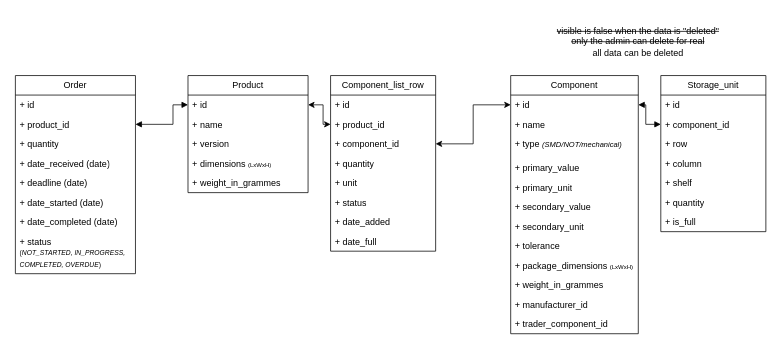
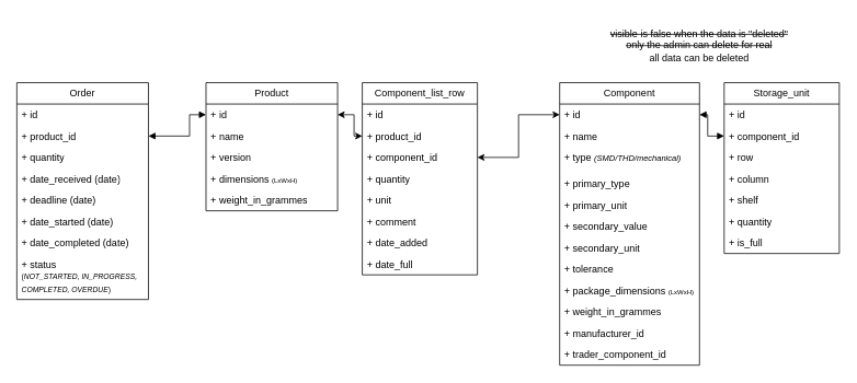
  <mxCell id="0" />
  <mxCell id="1" parent="0" />
  <mxCell id="2" style="edgeStyle=orthogonalEdgeStyle;rounded=0;html=1;labelBackgroundColor=none;endArrow=none;endFill=0;endSize=8;fontFamily=Verdana;fontSize=12;align=left;" parent="1" edge="1"><mxGeometry relative="1" as="geometry"><Array as="points"><mxPoint x="100" y="100" /><mxPoint x="660" y="100" /></Array><mxPoint x="100" y="215" as="sourcePoint" /></mxGeometry></mxCell>
  <mxCell id="3" value="Order" style="swimlane;fontStyle=0;childLayout=stackLayout;horizontal=1;startSize=26;fillColor=none;horizontalStack=0;resizeParent=1;resizeParentMax=0;resizeLast=0;collapsible=1;marginBottom=0;whiteSpace=wrap;html=1;" parent="1" vertex="1"><mxGeometry x="20" y="100" width="160" height="264" as="geometry" /></mxCell>
  <mxCell id="4" value="+ id" style="text;strokeColor=none;fillColor=none;align=left;verticalAlign=top;spacingLeft=4;spacingRight=4;overflow=hidden;rotatable=0;points=[[0,0.5],[1,0.5]];portConstraint=eastwest;whiteSpace=wrap;html=1;" parent="3" vertex="1"><mxGeometry y="26" width="160" height="26" as="geometry" /></mxCell>
  <mxCell id="5" value="+ product_id" style="text;strokeColor=none;fillColor=none;align=left;verticalAlign=top;spacingLeft=4;spacingRight=4;overflow=hidden;rotatable=0;points=[[0,0.5],[1,0.5]];portConstraint=eastwest;whiteSpace=wrap;html=1;" parent="3" vertex="1"><mxGeometry y="52" width="160" height="26" as="geometry" /></mxCell>
  <mxCell id="6" value="+ quantity" style="text;strokeColor=none;fillColor=none;align=left;verticalAlign=top;spacingLeft=4;spacingRight=4;overflow=hidden;rotatable=0;points=[[0,0.5],[1,0.5]];portConstraint=eastwest;whiteSpace=wrap;html=1;" parent="3" vertex="1"><mxGeometry y="78" width="160" height="26" as="geometry" /></mxCell>
  <mxCell id="7" value="+ date_received (date)" style="text;strokeColor=none;fillColor=none;align=left;verticalAlign=top;spacingLeft=4;spacingRight=4;overflow=hidden;rotatable=0;points=[[0,0.5],[1,0.5]];portConstraint=eastwest;whiteSpace=wrap;html=1;" parent="3" vertex="1"><mxGeometry y="104" width="160" height="26" as="geometry" /></mxCell>
  <mxCell id="8" value="+ deadline (date)" style="text;strokeColor=none;fillColor=none;align=left;verticalAlign=top;spacingLeft=4;spacingRight=4;overflow=hidden;rotatable=0;points=[[0,0.5],[1,0.5]];portConstraint=eastwest;whiteSpace=wrap;html=1;" parent="3" vertex="1"><mxGeometry y="130" width="160" height="26" as="geometry" /></mxCell>
  <mxCell id="9" value="+ date_started (date)" style="text;strokeColor=none;fillColor=none;align=left;verticalAlign=top;spacingLeft=4;spacingRight=4;overflow=hidden;rotatable=0;points=[[0,0.5],[1,0.5]];portConstraint=eastwest;whiteSpace=wrap;html=1;" parent="3" vertex="1"><mxGeometry y="156" width="160" height="26" as="geometry" /></mxCell>
  <mxCell id="10" value="+ date_completed (date)" style="text;strokeColor=none;fillColor=none;align=left;verticalAlign=top;spacingLeft=4;spacingRight=4;overflow=hidden;rotatable=0;points=[[0,0.5],[1,0.5]];portConstraint=eastwest;whiteSpace=wrap;html=1;" parent="3" vertex="1"><mxGeometry y="182" width="160" height="26" as="geometry" /></mxCell>
  <mxCell id="11" value="+ status&lt;br&gt;&lt;font style=&quot;font-size: 9px;&quot;&gt;(&lt;font style=&quot;font-size: 9px;&quot;&gt;&lt;i&gt;NOT_STARTED, IN_PROGRESS, COMPLETED, OVERDUE&lt;/i&gt;&lt;/font&gt;&lt;span style=&quot;background-color: initial;&quot;&gt;)&lt;/span&gt;&lt;/font&gt;" style="text;strokeColor=none;fillColor=none;align=left;verticalAlign=top;spacingLeft=4;spacingRight=4;overflow=hidden;rotatable=0;points=[[0,0.5],[1,0.5]];portConstraint=eastwest;whiteSpace=wrap;html=1;" parent="3" vertex="1"><mxGeometry y="208" width="160" height="56" as="geometry" /></mxCell>
  <mxCell id="12" value="Product" style="swimlane;fontStyle=0;childLayout=stackLayout;horizontal=1;startSize=26;fillColor=none;horizontalStack=0;resizeParent=1;resizeParentMax=0;resizeLast=0;collapsible=1;marginBottom=0;whiteSpace=wrap;html=1;" parent="1" vertex="1"><mxGeometry x="250" y="100" width="160" height="156" as="geometry" /></mxCell>
  <mxCell id="13" value="+ id" style="text;strokeColor=none;fillColor=none;align=left;verticalAlign=top;spacingLeft=4;spacingRight=4;overflow=hidden;rotatable=0;points=[[0,0.5],[1,0.5]];portConstraint=eastwest;whiteSpace=wrap;html=1;" parent="12" vertex="1"><mxGeometry y="26" width="160" height="26" as="geometry" /></mxCell>
  <mxCell id="14" value="+ name" style="text;strokeColor=none;fillColor=none;align=left;verticalAlign=top;spacingLeft=4;spacingRight=4;overflow=hidden;rotatable=0;points=[[0,0.5],[1,0.5]];portConstraint=eastwest;whiteSpace=wrap;html=1;" parent="12" vertex="1"><mxGeometry y="52" width="160" height="26" as="geometry" /></mxCell>
  <mxCell id="15" value="+ version" style="text;strokeColor=none;fillColor=none;align=left;verticalAlign=top;spacingLeft=4;spacingRight=4;overflow=hidden;rotatable=0;points=[[0,0.5],[1,0.5]];portConstraint=eastwest;whiteSpace=wrap;html=1;" parent="12" vertex="1"><mxGeometry y="78" width="160" height="26" as="geometry" /></mxCell>
  <mxCell id="16" value="+ dimensions &lt;font style=&quot;font-size: 8px;&quot;&gt;(LxWxH)&lt;/font&gt;" style="text;strokeColor=none;fillColor=none;align=left;verticalAlign=top;spacingLeft=4;spacingRight=4;overflow=hidden;rotatable=0;points=[[0,0.5],[1,0.5]];portConstraint=eastwest;whiteSpace=wrap;html=1;" parent="12" vertex="1"><mxGeometry y="104" width="160" height="26" as="geometry" /></mxCell>
  <mxCell id="17" value="+ weight_in_grammes" style="text;strokeColor=none;fillColor=none;align=left;verticalAlign=top;spacingLeft=4;spacingRight=4;overflow=hidden;rotatable=0;points=[[0,0.5],[1,0.5]];portConstraint=eastwest;whiteSpace=wrap;html=1;" parent="12" vertex="1"><mxGeometry y="130" width="160" height="26" as="geometry" /></mxCell>
  <mxCell id="18" value="" style="endArrow=block;startArrow=block;endFill=1;startFill=1;html=1;rounded=0;exitX=1;exitY=0.5;exitDx=0;exitDy=0;entryX=0;entryY=0.5;entryDx=0;entryDy=0;edgeStyle=orthogonalEdgeStyle;" parent="1" source="5" target="13" edge="1"><mxGeometry width="160" relative="1" as="geometry"><mxPoint x="345" y="50" as="sourcePoint" /><mxPoint x="505" y="50" as="targetPoint" /><Array as="points"><mxPoint x="230" y="165" /><mxPoint x="230" y="139" /></Array></mxGeometry></mxCell>
  <mxCell id="19" value="&lt;strike&gt;visible is false when the data is &quot;deleted&quot;&lt;/strike&gt;&lt;br&gt;&lt;strike&gt;only the admin can delete for real&lt;br&gt;&lt;/strike&gt;all data can be deleted" style="text;html=1;strokeColor=none;fillColor=none;align=center;verticalAlign=middle;whiteSpace=wrap;rounded=0;" parent="1" vertex="1"><mxGeometry x="710" y="20" width="280" height="70" as="geometry" /></mxCell>
  <mxCell id="20" value="Component" style="swimlane;fontStyle=0;childLayout=stackLayout;horizontal=1;startSize=26;fillColor=none;horizontalStack=0;resizeParent=1;resizeParentMax=0;resizeLast=0;collapsible=1;marginBottom=0;whiteSpace=wrap;html=1;" parent="1" vertex="1"><mxGeometry x="680" y="100" width="170" height="344" as="geometry" /></mxCell>
  <mxCell id="21" value="+ id" style="text;strokeColor=none;fillColor=none;align=left;verticalAlign=top;spacingLeft=4;spacingRight=4;overflow=hidden;rotatable=0;points=[[0,0.5],[1,0.5]];portConstraint=eastwest;whiteSpace=wrap;html=1;" parent="20" vertex="1"><mxGeometry y="26" width="170" height="26" as="geometry" /></mxCell>
  <mxCell id="22" value="+ name" style="text;strokeColor=none;fillColor=none;align=left;verticalAlign=top;spacingLeft=4;spacingRight=4;overflow=hidden;rotatable=0;points=[[0,0.5],[1,0.5]];portConstraint=eastwest;whiteSpace=wrap;html=1;" parent="20" vertex="1"><mxGeometry y="52" width="170" height="26" as="geometry" /></mxCell>
- <mxCell id="23" value="+ type &lt;i&gt;&lt;font style=&quot;font-size: 10px;&quot;&gt;(SMD/NOT/mechanical)&lt;/font&gt;&lt;/i&gt;" style="text;strokeColor=none;fillColor=none;align=left;verticalAlign=top;spacingLeft=4;spacingRight=4;overflow=hidden;rotatable=0;points=[[0,0.5],[1,0.5]];portConstraint=eastwest;whiteSpace=wrap;html=1;" parent="20" vertex="1"><mxGeometry y="78" width="170" height="32" as="geometry" /></mxCell>
- <mxCell id="24" value="+ primary_value" style="text;strokeColor=none;fillColor=none;align=left;verticalAlign=top;spacingLeft=4;spacingRight=4;overflow=hidden;rotatable=0;points=[[0,0.5],[1,0.5]];portConstraint=eastwest;whiteSpace=wrap;html=1;" parent="20" vertex="1"><mxGeometry y="110" width="170" height="26" as="geometry" /></mxCell>
+ <mxCell id="23" value="+ type &lt;i&gt;&lt;font style=&quot;font-size: 10px;&quot;&gt;(SMD/THD/mechanical)&lt;/font&gt;&lt;/i&gt;" style="text;strokeColor=none;fillColor=none;align=left;verticalAlign=top;spacingLeft=4;spacingRight=4;overflow=hidden;rotatable=0;points=[[0,0.5],[1,0.5]];portConstraint=eastwest;whiteSpace=wrap;html=1;" parent="20" vertex="1"><mxGeometry y="78" width="170" height="32" as="geometry" /></mxCell>
+ <mxCell id="24" value="+ primary_type" style="text;strokeColor=none;fillColor=none;align=left;verticalAlign=top;spacingLeft=4;spacingRight=4;overflow=hidden;rotatable=0;points=[[0,0.5],[1,0.5]];portConstraint=eastwest;whiteSpace=wrap;html=1;" parent="20" vertex="1"><mxGeometry y="110" width="170" height="26" as="geometry" /></mxCell>
  <mxCell id="25" value="+ primary_unit" style="text;strokeColor=none;fillColor=none;align=left;verticalAlign=top;spacingLeft=4;spacingRight=4;overflow=hidden;rotatable=0;points=[[0,0.5],[1,0.5]];portConstraint=eastwest;whiteSpace=wrap;html=1;" parent="20" vertex="1"><mxGeometry y="136" width="170" height="26" as="geometry" /></mxCell>
  <mxCell id="26" value="+ secondary_value" style="text;strokeColor=none;fillColor=none;align=left;verticalAlign=top;spacingLeft=4;spacingRight=4;overflow=hidden;rotatable=0;points=[[0,0.5],[1,0.5]];portConstraint=eastwest;whiteSpace=wrap;html=1;" parent="20" vertex="1"><mxGeometry y="162" width="170" height="26" as="geometry" /></mxCell>
  <mxCell id="27" value="+ secondary_unit" style="text;strokeColor=none;fillColor=none;align=left;verticalAlign=top;spacingLeft=4;spacingRight=4;overflow=hidden;rotatable=0;points=[[0,0.5],[1,0.5]];portConstraint=eastwest;whiteSpace=wrap;html=1;" parent="20" vertex="1"><mxGeometry y="188" width="170" height="26" as="geometry" /></mxCell>
  <mxCell id="28" value="+ tolerance" style="text;strokeColor=none;fillColor=none;align=left;verticalAlign=top;spacingLeft=4;spacingRight=4;overflow=hidden;rotatable=0;points=[[0,0.5],[1,0.5]];portConstraint=eastwest;whiteSpace=wrap;html=1;" parent="20" vertex="1"><mxGeometry y="214" width="170" height="26" as="geometry" /></mxCell>
  <mxCell id="29" value="+ package_dimensions &lt;font style=&quot;font-size: 8px;&quot;&gt;(LxWxH)&lt;/font&gt;" style="text;strokeColor=none;fillColor=none;align=left;verticalAlign=top;spacingLeft=4;spacingRight=4;overflow=hidden;rotatable=0;points=[[0,0.5],[1,0.5]];portConstraint=eastwest;whiteSpace=wrap;html=1;" parent="20" vertex="1"><mxGeometry y="240" width="170" height="26" as="geometry" /></mxCell>
  <mxCell id="30" value="+ weight_in_grammes" style="text;strokeColor=none;fillColor=none;align=left;verticalAlign=top;spacingLeft=4;spacingRight=4;overflow=hidden;rotatable=0;points=[[0,0.5],[1,0.5]];portConstraint=eastwest;whiteSpace=wrap;html=1;" parent="20" vertex="1"><mxGeometry y="266" width="170" height="26" as="geometry" /></mxCell>
  <mxCell id="31" value="+ manufacturer_id" style="text;strokeColor=none;fillColor=none;align=left;verticalAlign=top;spacingLeft=4;spacingRight=4;overflow=hidden;rotatable=0;points=[[0,0.5],[1,0.5]];portConstraint=eastwest;whiteSpace=wrap;html=1;" parent="20" vertex="1"><mxGeometry y="292" width="170" height="26" as="geometry" /></mxCell>
  <mxCell id="32" value="+ trader_component_id" style="text;strokeColor=none;fillColor=none;align=left;verticalAlign=top;spacingLeft=4;spacingRight=4;overflow=hidden;rotatable=0;points=[[0,0.5],[1,0.5]];portConstraint=eastwest;whiteSpace=wrap;html=1;" parent="20" vertex="1"><mxGeometry y="318" width="170" height="26" as="geometry" /></mxCell>
  <mxCell id="33" value="Storage_unit" style="swimlane;fontStyle=0;childLayout=stackLayout;horizontal=1;startSize=26;fillColor=none;horizontalStack=0;resizeParent=1;resizeParentMax=0;resizeLast=0;collapsible=1;marginBottom=0;whiteSpace=wrap;html=1;" parent="1" vertex="1"><mxGeometry x="880" y="100" width="140" height="208" as="geometry" /></mxCell>
  <mxCell id="34" value="+ id" style="text;strokeColor=none;fillColor=none;align=left;verticalAlign=top;spacingLeft=4;spacingRight=4;overflow=hidden;rotatable=0;points=[[0,0.5],[1,0.5]];portConstraint=eastwest;whiteSpace=wrap;html=1;" parent="33" vertex="1"><mxGeometry y="26" width="140" height="26" as="geometry" /></mxCell>
  <mxCell id="35" value="+ component_id" style="text;strokeColor=none;fillColor=none;align=left;verticalAlign=top;spacingLeft=4;spacingRight=4;overflow=hidden;rotatable=0;points=[[0,0.5],[1,0.5]];portConstraint=eastwest;whiteSpace=wrap;html=1;" parent="33" vertex="1"><mxGeometry y="52" width="140" height="26" as="geometry" /></mxCell>
  <mxCell id="36" value="+ row" style="text;strokeColor=none;fillColor=none;align=left;verticalAlign=top;spacingLeft=4;spacingRight=4;overflow=hidden;rotatable=0;points=[[0,0.5],[1,0.5]];portConstraint=eastwest;whiteSpace=wrap;html=1;" parent="33" vertex="1"><mxGeometry y="78" width="140" height="26" as="geometry" /></mxCell>
  <mxCell id="37" value="+ column" style="text;strokeColor=none;fillColor=none;align=left;verticalAlign=top;spacingLeft=4;spacingRight=4;overflow=hidden;rotatable=0;points=[[0,0.5],[1,0.5]];portConstraint=eastwest;whiteSpace=wrap;html=1;" parent="33" vertex="1"><mxGeometry y="104" width="140" height="26" as="geometry" /></mxCell>
  <mxCell id="38" value="+ shelf" style="text;strokeColor=none;fillColor=none;align=left;verticalAlign=top;spacingLeft=4;spacingRight=4;overflow=hidden;rotatable=0;points=[[0,0.5],[1,0.5]];portConstraint=eastwest;whiteSpace=wrap;html=1;" parent="33" vertex="1"><mxGeometry y="130" width="140" height="26" as="geometry" /></mxCell>
  <mxCell id="39" value="+ quantity" style="text;strokeColor=none;fillColor=none;align=left;verticalAlign=top;spacingLeft=4;spacingRight=4;overflow=hidden;rotatable=0;points=[[0,0.5],[1,0.5]];portConstraint=eastwest;whiteSpace=wrap;html=1;" parent="33" vertex="1"><mxGeometry y="156" width="140" height="26" as="geometry" /></mxCell>
  <mxCell id="40" value="+ is_full" style="text;strokeColor=none;fillColor=none;align=left;verticalAlign=top;spacingLeft=4;spacingRight=4;overflow=hidden;rotatable=0;points=[[0,0.5],[1,0.5]];portConstraint=eastwest;whiteSpace=wrap;html=1;" parent="33" vertex="1"><mxGeometry y="182" width="140" height="26" as="geometry" /></mxCell>
  <mxCell id="41" value="" style="endArrow=block;startArrow=block;endFill=1;startFill=1;html=1;rounded=0;exitX=1;exitY=0.5;exitDx=0;exitDy=0;entryX=0;entryY=0.5;entryDx=0;entryDy=0;edgeStyle=orthogonalEdgeStyle;" parent="1" source="21" target="35" edge="1"><mxGeometry width="160" relative="1" as="geometry"><mxPoint x="920" y="294" as="sourcePoint" /><mxPoint x="1080" y="294" as="targetPoint" /><Array as="points"><mxPoint x="860" y="139" /><mxPoint x="860" y="165" /></Array></mxGeometry></mxCell>
  <mxCell id="42" value="Component_list_row" style="swimlane;fontStyle=0;childLayout=stackLayout;horizontal=1;startSize=26;fillColor=none;horizontalStack=0;resizeParent=1;resizeParentMax=0;resizeLast=0;collapsible=1;marginBottom=0;whiteSpace=wrap;html=1;" parent="1" vertex="1"><mxGeometry x="440" y="100" width="140" height="234" as="geometry" /></mxCell>
  <mxCell id="43" value="+ id" style="text;strokeColor=none;fillColor=none;align=left;verticalAlign=top;spacingLeft=4;spacingRight=4;overflow=hidden;rotatable=0;points=[[0,0.5],[1,0.5]];portConstraint=eastwest;whiteSpace=wrap;html=1;" parent="42" vertex="1"><mxGeometry y="26" width="140" height="26" as="geometry" /></mxCell>
  <mxCell id="44" value="+ product_id" style="text;strokeColor=none;fillColor=none;align=left;verticalAlign=top;spacingLeft=4;spacingRight=4;overflow=hidden;rotatable=0;points=[[0,0.5],[1,0.5]];portConstraint=eastwest;whiteSpace=wrap;html=1;" parent="42" vertex="1"><mxGeometry y="52" width="140" height="26" as="geometry" /></mxCell>
  <mxCell id="45" value="+ component_id" style="text;strokeColor=none;fillColor=none;align=left;verticalAlign=top;spacingLeft=4;spacingRight=4;overflow=hidden;rotatable=0;points=[[0,0.5],[1,0.5]];portConstraint=eastwest;whiteSpace=wrap;html=1;" parent="42" vertex="1"><mxGeometry y="78" width="140" height="26" as="geometry" /></mxCell>
  <mxCell id="46" value="+ quantity" style="text;strokeColor=none;fillColor=none;align=left;verticalAlign=top;spacingLeft=4;spacingRight=4;overflow=hidden;rotatable=0;points=[[0,0.5],[1,0.5]];portConstraint=eastwest;whiteSpace=wrap;html=1;" parent="42" vertex="1"><mxGeometry y="104" width="140" height="26" as="geometry" /></mxCell>
  <mxCell id="47" value="+ unit" style="text;strokeColor=none;fillColor=none;align=left;verticalAlign=top;spacingLeft=4;spacingRight=4;overflow=hidden;rotatable=0;points=[[0,0.5],[1,0.5]];portConstraint=eastwest;whiteSpace=wrap;html=1;" parent="42" vertex="1"><mxGeometry y="130" width="140" height="26" as="geometry" /></mxCell>
- <mxCell id="48" value="+ status" style="text;strokeColor=none;fillColor=none;align=left;verticalAlign=top;spacingLeft=4;spacingRight=4;overflow=hidden;rotatable=0;points=[[0,0.5],[1,0.5]];portConstraint=eastwest;whiteSpace=wrap;html=1;" parent="42" vertex="1"><mxGeometry y="156" width="140" height="26" as="geometry" /></mxCell>
+ <mxCell id="48" value="+ comment" style="text;strokeColor=none;fillColor=none;align=left;verticalAlign=top;spacingLeft=4;spacingRight=4;overflow=hidden;rotatable=0;points=[[0,0.5],[1,0.5]];portConstraint=eastwest;whiteSpace=wrap;html=1;" parent="42" vertex="1"><mxGeometry y="156" width="140" height="26" as="geometry" /></mxCell>
  <mxCell id="49" value="+ date_added" style="text;strokeColor=none;fillColor=none;align=left;verticalAlign=top;spacingLeft=4;spacingRight=4;overflow=hidden;rotatable=0;points=[[0,0.5],[1,0.5]];portConstraint=eastwest;whiteSpace=wrap;html=1;" parent="42" vertex="1"><mxGeometry y="182" width="140" height="26" as="geometry" /></mxCell>
  <mxCell id="50" value="+ date_full" style="text;strokeColor=none;fillColor=none;align=left;verticalAlign=top;spacingLeft=4;spacingRight=4;overflow=hidden;rotatable=0;points=[[0,0.5],[1,0.5]];portConstraint=eastwest;whiteSpace=wrap;html=1;" parent="42" vertex="1"><mxGeometry y="208" width="140" height="26" as="geometry" /></mxCell>
  <mxCell id="51" value="" style="endArrow=classic;startArrow=classic;html=1;rounded=0;entryX=0;entryY=0.5;entryDx=0;entryDy=0;edgeStyle=orthogonalEdgeStyle;" parent="1" source="13" target="44" edge="1"><mxGeometry width="50" height="50" relative="1" as="geometry"><mxPoint x="580" y="139" as="sourcePoint" /><mxPoint x="570" y="270" as="targetPoint" /><Array as="points"><mxPoint x="430" y="139" /><mxPoint x="430" y="165" /></Array></mxGeometry></mxCell>
  <mxCell id="52" value="" style="endArrow=classic;startArrow=classic;html=1;rounded=0;exitX=1;exitY=0.5;exitDx=0;exitDy=0;entryX=0;entryY=0.5;entryDx=0;entryDy=0;edgeStyle=elbowEdgeStyle;" parent="1" source="45" target="21" edge="1"><mxGeometry width="50" height="50" relative="1" as="geometry"><mxPoint x="530" y="470" as="sourcePoint" /><mxPoint x="580" y="420" as="targetPoint" /></mxGeometry></mxCell>
